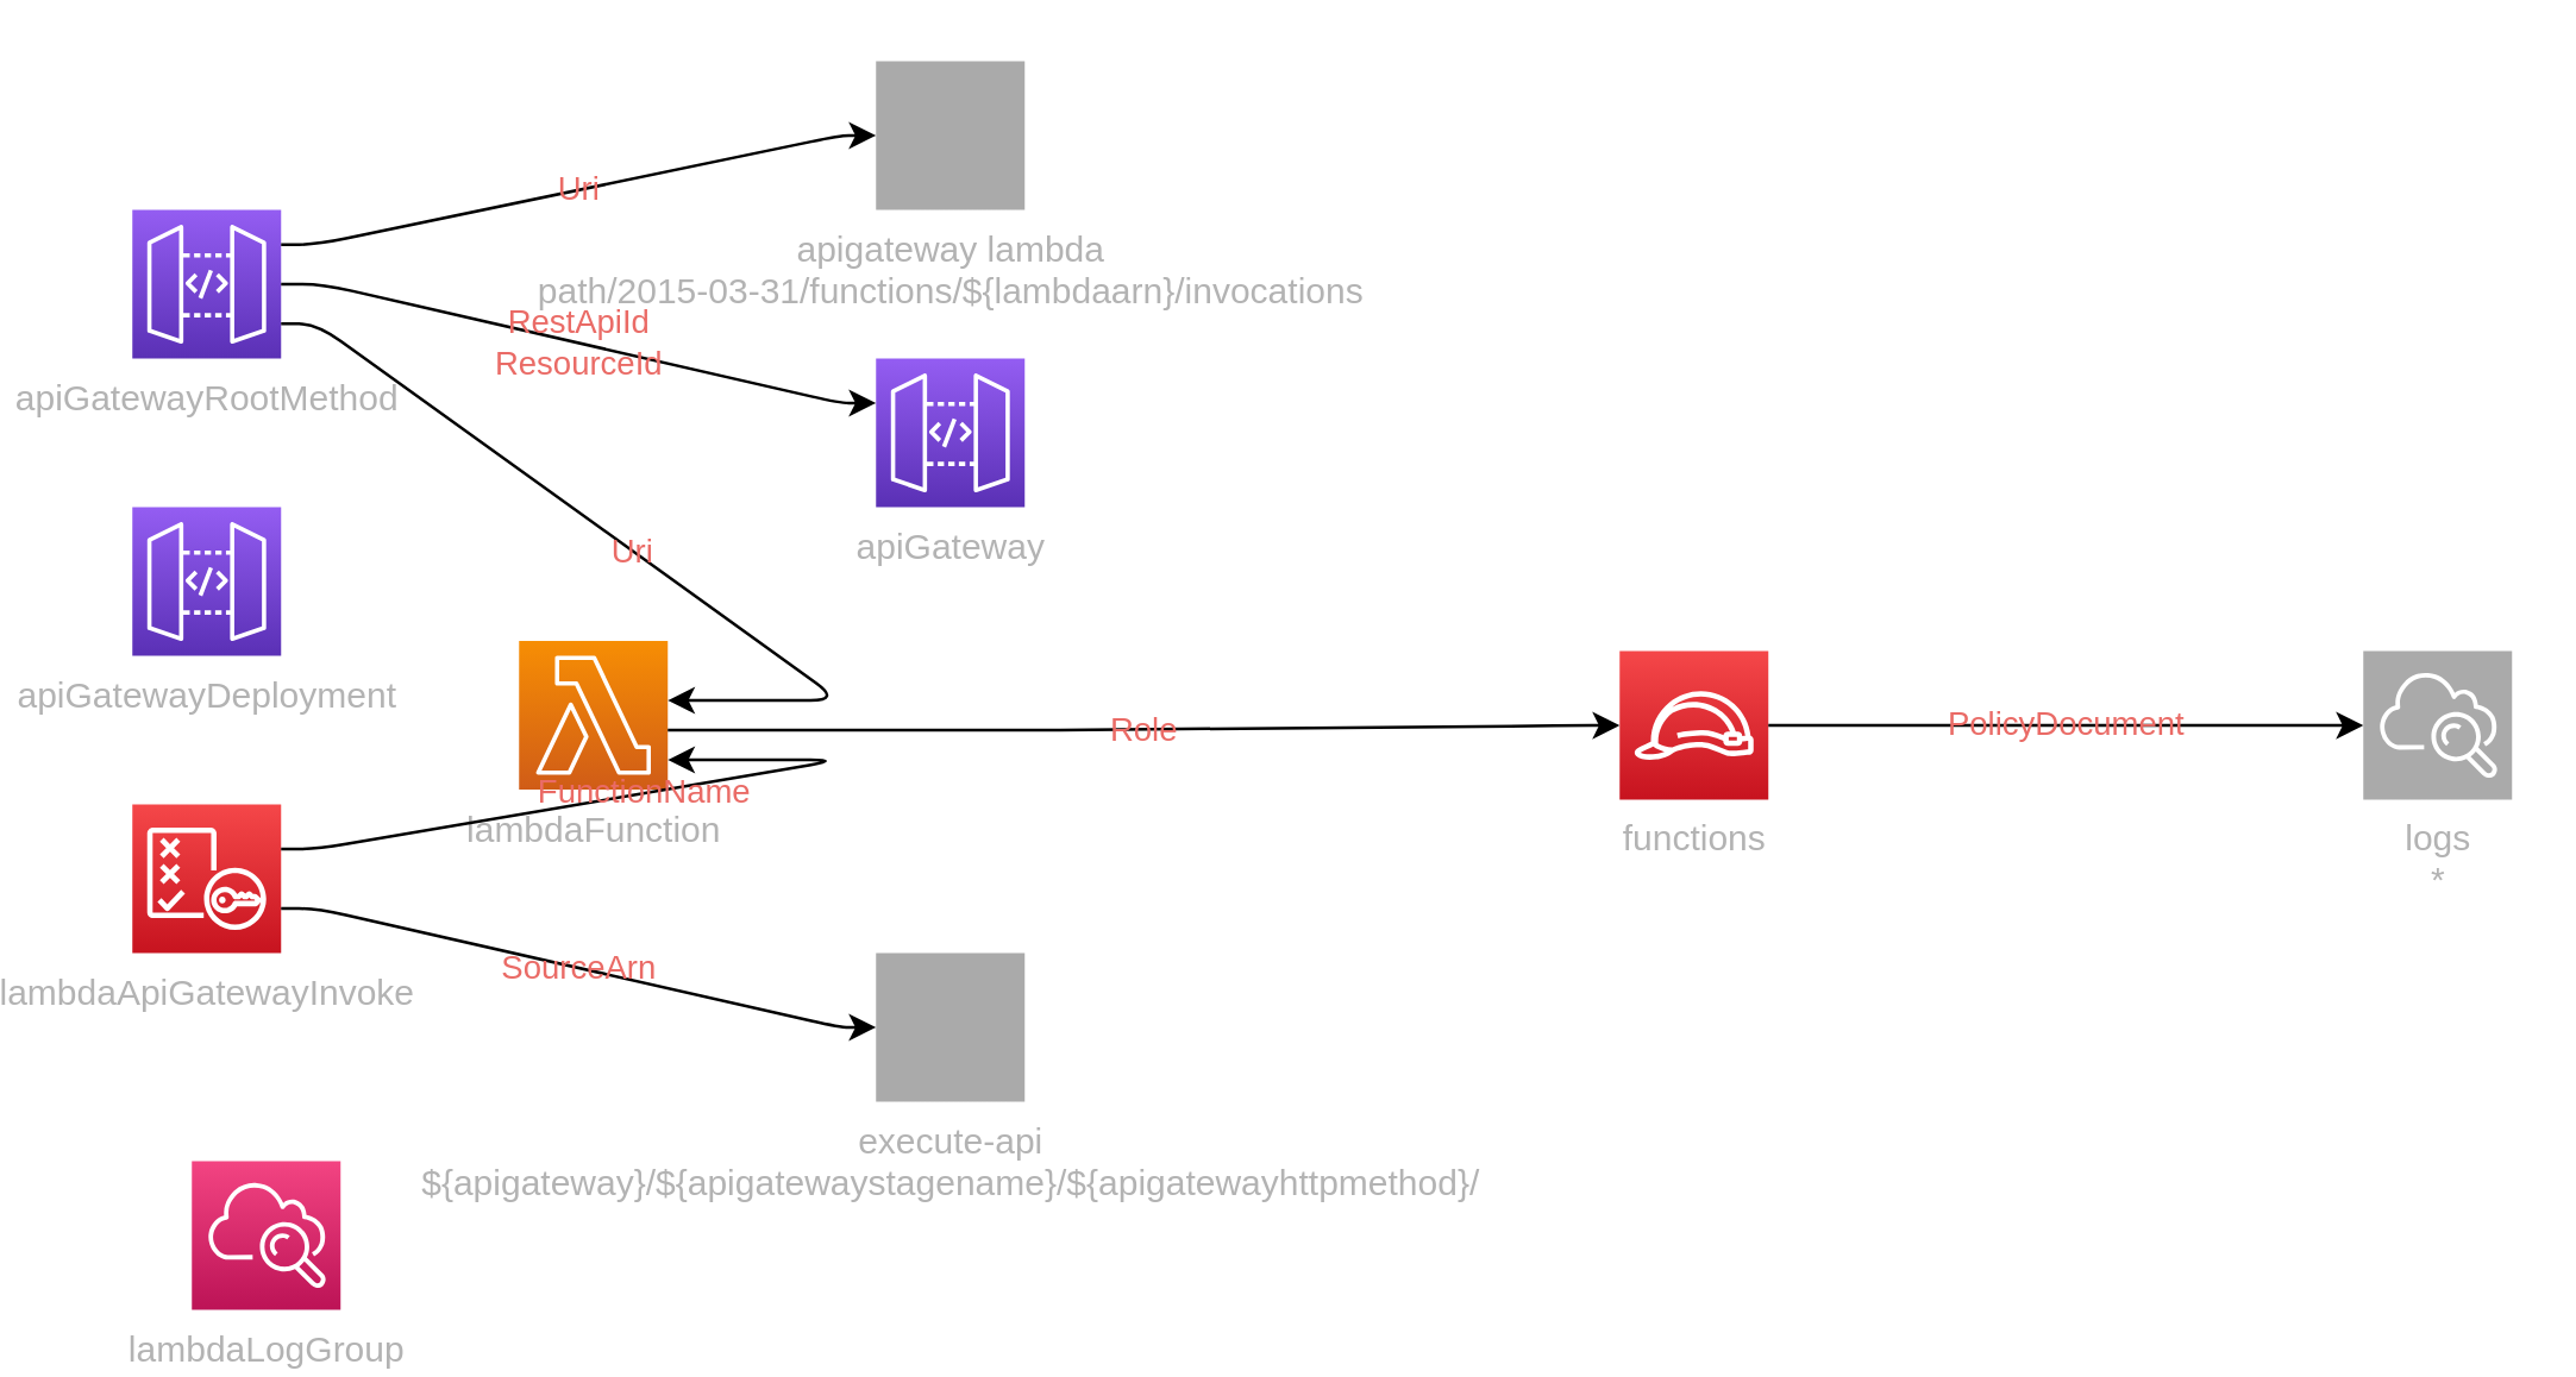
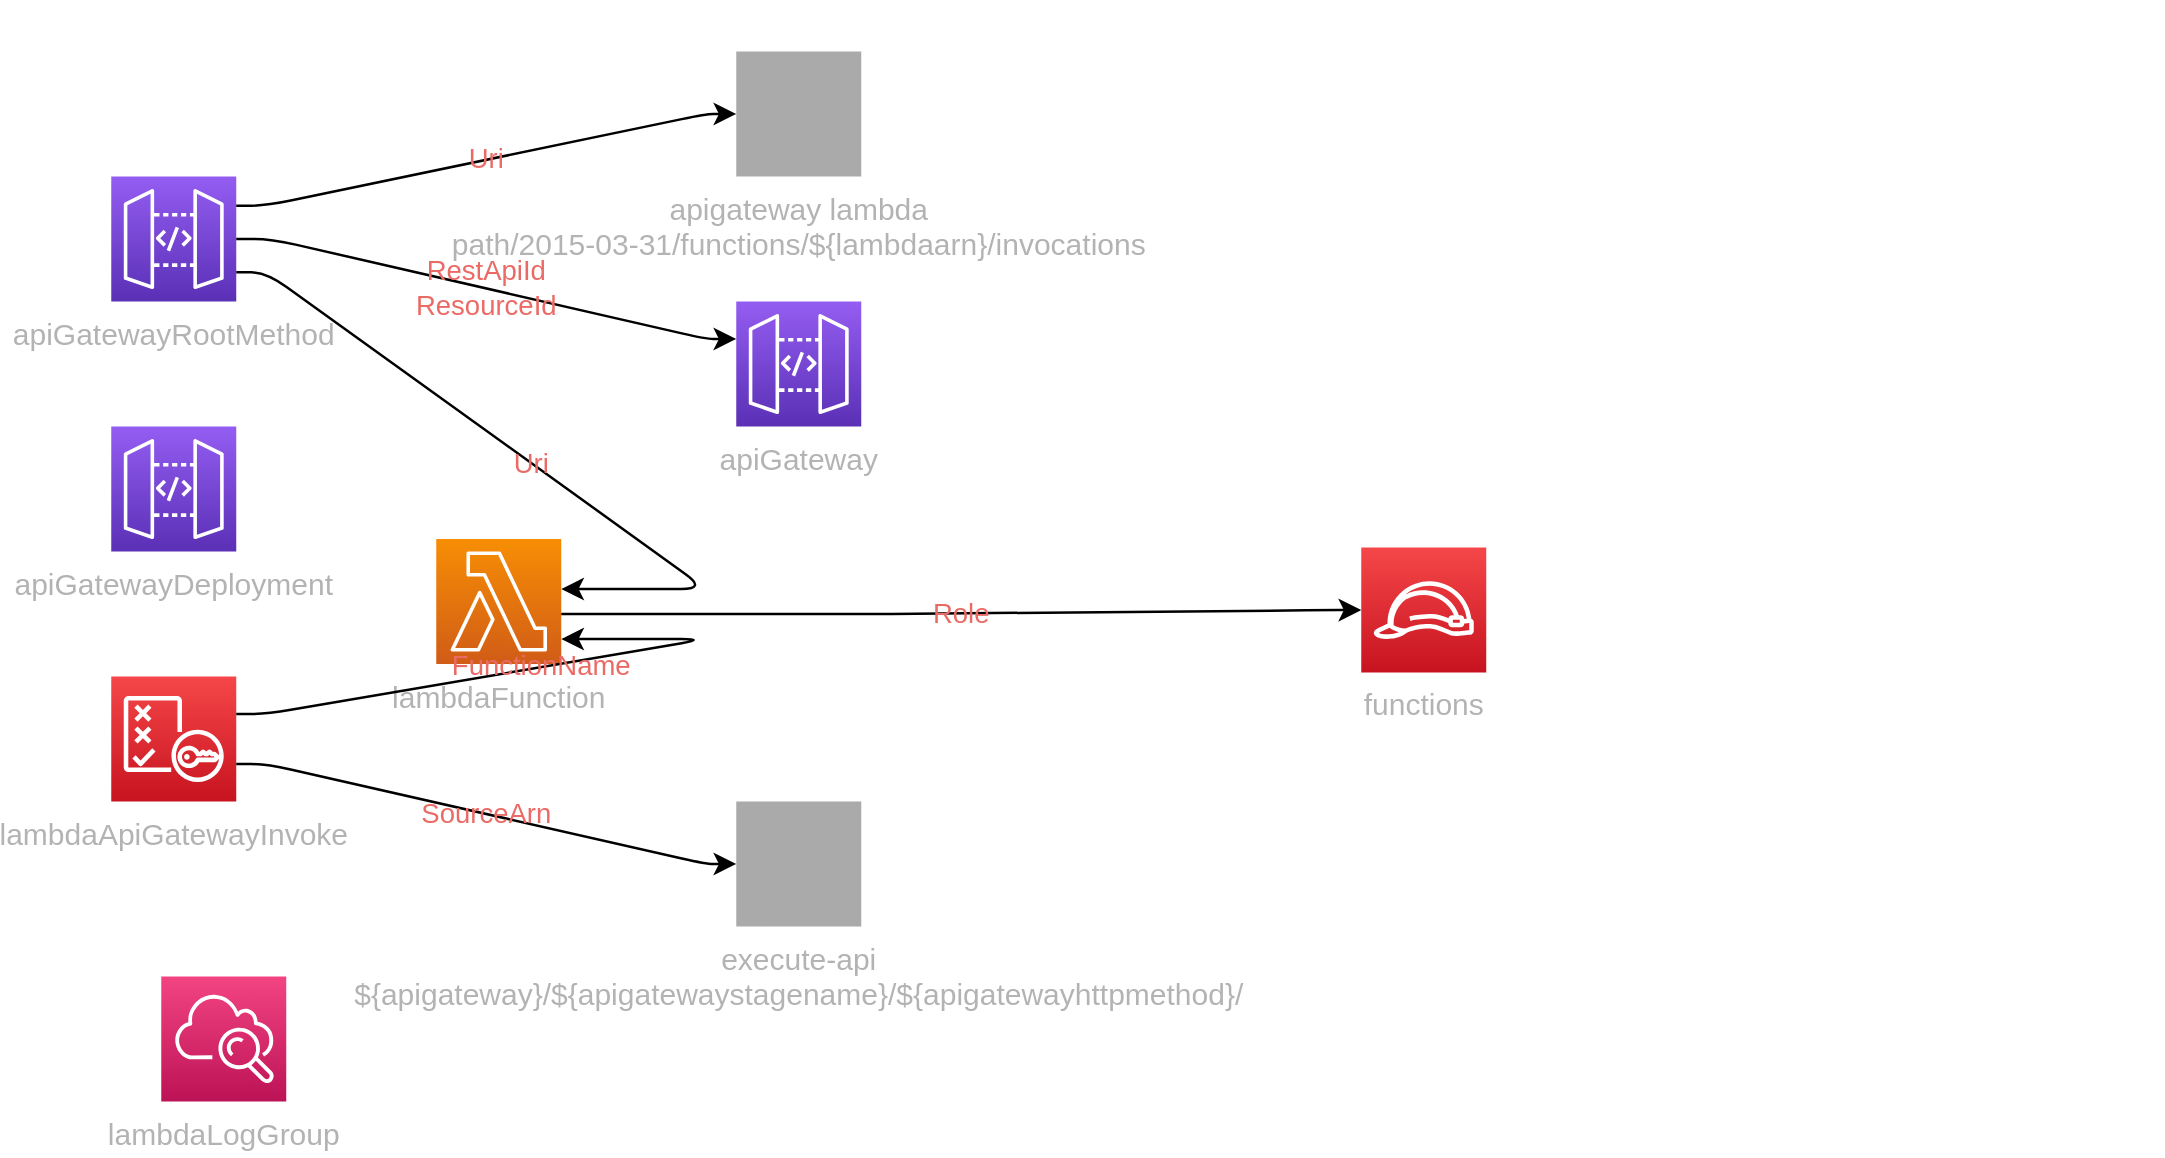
  <mxCell id="0" />
  <mxCell id="1" parent="0" />
  <mxCell id="2" value="apiGateway" style="outlineConnect=0;fontColor=#B3B3B3;gradientColor=#945DF2;gradientDirection=north;fillColor=#5A30B5;strokeColor=#ffffff;dashed=0;verticalLabelPosition=bottom;verticalAlign=top;align=center;html=1;fontSize=12;fontStyle=0;aspect=fixed;shape=mxgraph.aws4.resourceIcon;resIcon=mxgraph.aws4.api_gateway;" vertex="1" parent="1"><mxGeometry x="270" y="120" width="50" height="50" as="geometry" /></mxCell>
  <mxCell id="3" value="apiGatewayRootMethod" style="outlineConnect=0;fontColor=#B3B3B3;gradientColor=#945DF2;gradientDirection=north;fillColor=#5A30B5;strokeColor=#ffffff;dashed=0;verticalLabelPosition=bottom;verticalAlign=top;align=center;html=1;fontSize=12;fontStyle=0;aspect=fixed;shape=mxgraph.aws4.resourceIcon;resIcon=mxgraph.aws4.api_gateway;" vertex="1" parent="1"><mxGeometry y="70" width="50" height="50" as="geometry" x="20" /></mxCell>
  <mxCell id="4" value="apiGatewayDeployment" style="outlineConnect=0;fontColor=#B3B3B3;gradientColor=#945DF2;gradientDirection=north;fillColor=#5A30B5;strokeColor=#ffffff;dashed=0;verticalLabelPosition=bottom;verticalAlign=top;align=center;html=1;fontSize=12;fontStyle=0;aspect=fixed;shape=mxgraph.aws4.resourceIcon;resIcon=mxgraph.aws4.api_gateway;" vertex="1" parent="1"><mxGeometry y="170" width="50" height="50" as="geometry" x="20" /></mxCell>
  <mxCell id="5" value="lambdaFunction" style="outlineConnect=0;fontColor=#B3B3B3;gradientColor=#F78E04;gradientDirection=north;fillColor=#D05C17;strokeColor=#ffffff;dashed=0;verticalLabelPosition=bottom;verticalAlign=top;align=center;html=1;fontSize=12;fontStyle=0;aspect=fixed;shape=mxgraph.aws4.resourceIcon;resIcon=mxgraph.aws4.lambda;" vertex="1" parent="1"><mxGeometry x="150" y="215" width="50" height="50" as="geometry" /></mxCell>
  <mxCell id="6" value="lambdaApiGatewayInvoke" style="outlineConnect=0;fontColor=#B3B3B3;gradientColor=#F54749;gradientDirection=north;fillColor=#C7131F;strokeColor=#ffffff;dashed=0;verticalLabelPosition=bottom;verticalAlign=top;align=center;html=1;fontSize=12;fontStyle=0;aspect=fixed;shape=mxgraph.aws4.resourceIcon;resIcon=mxgraph.aws4.policy;" vertex="1" parent="1"><mxGeometry y="270" width="50" height="50" as="geometry" x="20" /></mxCell>
  <mxCell id="7" value="functions" style="outlineConnect=0;fontColor=#B3B3B3;gradientColor=#F54749;gradientDirection=north;fillColor=#C7131F;strokeColor=#ffffff;dashed=0;verticalLabelPosition=bottom;verticalAlign=top;align=center;html=1;fontSize=12;fontStyle=0;aspect=fixed;shape=mxgraph.aws4.resourceIcon;resIcon=mxgraph.aws4.role;" vertex="1" parent="1"><mxGeometry x="520" y="218.438" width="50" height="50" as="geometry" /></mxCell>
  <mxCell id="8" value="lambdaLogGroup" style="outlineConnect=0;fontColor=#B3B3B3;gradientColor=#F34482;gradientDirection=north;fillColor=#BC1356;strokeColor=#ffffff;dashed=0;verticalLabelPosition=bottom;verticalAlign=top;align=center;html=1;fontSize=12;fontStyle=0;aspect=fixed;shape=mxgraph.aws4.resourceIcon;resIcon=mxgraph.aws4.cloudwatch;" vertex="1" parent="1"><mxGeometry x="40" y="390" width="50" height="50" as="geometry" /></mxCell>
  <mxCell id="9" value="apigateway  lambda&#10;path/2015-03-31/functions/${lambdaarn}/invocations" style="outlineConnect=0;fontColor=#B3B3B3;gradientColor=#aaaaaa;gradientDirection=north;fillColor=#aaaaaa;strokeColor=#ffffff;dashed=0;verticalLabelPosition=bottom;verticalAlign=top;align=center;html=1;fontSize=12;fontStyle=0;aspect=fixed;shape=mxgraph.aws4.resourceIcon;resIcon=mxgraph.aws4.apigateway;" vertex="1" parent="1"><mxGeometry x="270" width="50" height="50" as="geometry" y="20" /></mxCell>
  <mxCell id="10" value="execute-api  &#10;${apigateway}/${apigatewaystagename}/${apigatewayhttpmethod}/" style="outlineConnect=0;fontColor=#B3B3B3;gradientColor=#aaaaaa;gradientDirection=north;fillColor=#aaaaaa;strokeColor=#ffffff;dashed=0;verticalLabelPosition=bottom;verticalAlign=top;align=center;html=1;fontSize=12;fontStyle=0;aspect=fixed;shape=mxgraph.aws4.resourceIcon;resIcon=mxgraph.aws4.execute-api;" vertex="1" parent="1"><mxGeometry x="270" y="320" width="50" height="50" as="geometry" /></mxCell>
- <mxCell id="11" value="logs  &#10;*" style="outlineConnect=0;fontColor=#B3B3B3;gradientColor=#aaaaaa;gradientDirection=north;fillColor=#aaaaaa;strokeColor=#ffffff;dashed=0;verticalLabelPosition=bottom;verticalAlign=top;align=center;html=1;fontSize=12;fontStyle=0;aspect=fixed;shape=mxgraph.aws4.resourceIcon;resIcon=mxgraph.aws4.cloudwatch;" vertex="1" parent="1"><mxGeometry x="770" y="218.438" width="50" height="50" as="geometry" /></mxCell>
  <mxCell id="12" value="Uri" style="edgeStyle=orthogonalEdgeStyle;rounded=1;orthogonalLoop=1;jettySize=auto;html=1;labelBackgroundColor=none;fontColor=#EA6B66;noEdgeStyle=1;orthogonal=1;" edge="1" parent="1" source="3" target="9"><mxGeometry relative="1" as="geometry"><Array as="points"><mxPoint x="82" y="81.667" /><mxPoint x="258" y="45" /></Array></mxGeometry></mxCell>
  <mxCell id="13" value="RestApiId&#10;ResourceId" style="edgeStyle=orthogonalEdgeStyle;rounded=1;orthogonalLoop=1;jettySize=auto;html=1;labelBackgroundColor=none;fontColor=#EA6B66;noEdgeStyle=1;orthogonal=1;" edge="1" parent="1" source="3" target="2"><mxGeometry relative="1" as="geometry"><Array as="points"><mxPoint x="84" y="95" /><mxPoint x="258" y="135" /></Array></mxGeometry></mxCell>
  <mxCell id="14" value="Uri" style="edgeStyle=orthogonalEdgeStyle;rounded=1;orthogonalLoop=1;jettySize=auto;html=1;labelBackgroundColor=none;fontColor=#EA6B66;noEdgeStyle=1;orthogonal=1;" edge="1" parent="1" source="3" target="5"><mxGeometry relative="1" as="geometry"><Array as="points"><mxPoint x="82" y="108.333" /><mxPoint x="258" y="235" /></Array></mxGeometry></mxCell>
  <mxCell id="15" value="Role" style="edgeStyle=orthogonalEdgeStyle;rounded=1;orthogonalLoop=1;jettySize=auto;html=1;labelBackgroundColor=none;fontColor=#EA6B66;noEdgeStyle=1;orthogonal=1;" edge="1" parent="1" source="5" target="7"><mxGeometry relative="1" as="geometry"><Array as="points"><mxPoint x="332" y="245" /><mxPoint x="508" y="243.438" /></Array></mxGeometry></mxCell>
  <mxCell id="16" value="SourceArn" style="edgeStyle=orthogonalEdgeStyle;rounded=1;orthogonalLoop=1;jettySize=auto;html=1;labelBackgroundColor=none;fontColor=#EA6B66;noEdgeStyle=1;orthogonal=1;" edge="1" parent="1" source="6" target="10"><mxGeometry relative="1" as="geometry"><Array as="points"><mxPoint x="82" y="305" /><mxPoint x="258" y="345" /></Array></mxGeometry></mxCell>
  <mxCell id="17" value="FunctionName" style="edgeStyle=orthogonalEdgeStyle;rounded=1;orthogonalLoop=1;jettySize=auto;html=1;labelBackgroundColor=none;fontColor=#EA6B66;noEdgeStyle=1;orthogonal=1;" edge="1" parent="1" source="6" target="5"><mxGeometry relative="1" as="geometry"><Array as="points"><mxPoint x="82" y="285" /><mxPoint x="258" y="255" /></Array></mxGeometry></mxCell>
- <mxCell id="18" value="PolicyDocument" style="edgeStyle=orthogonalEdgeStyle;rounded=1;orthogonalLoop=1;jettySize=auto;html=1;labelBackgroundColor=none;fontColor=#EA6B66;noEdgeStyle=1;orthogonal=1;" edge="1" parent="1" source="7" target="11"><mxGeometry relative="1" as="geometry"><Array as="points"><mxPoint x="582" y="243.438" /><mxPoint x="758" y="243.438" /></Array></mxGeometry></mxCell>
